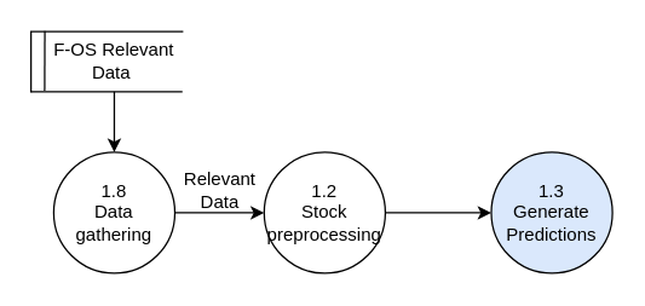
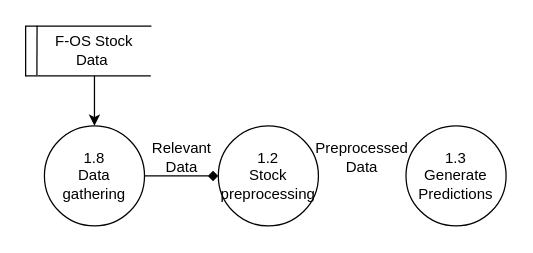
  <mxCell id="0" />
  <mxCell id="1" parent="0" />
- <mxCell id="2" value="1.3&lt;br&gt;Generate Predictions" style="ellipse;whiteSpace=wrap;html=1;aspect=fixed;fillColor=#dae8fc;" vertex="1" parent="1"><mxGeometry x="324" y="100" width="80" height="80" as="geometry" /></mxCell>
- <mxCell id="3" style="edgeStyle=orthogonalEdgeStyle;rounded=0;orthogonalLoop=1;jettySize=auto;html=1;entryX=0;entryY=0.5;entryDx=0;entryDy=0;" edge="1" parent="1" source="4" target="11"><mxGeometry relative="1" as="geometry" /></mxCell>
+ <mxCell id="2" value="1.3&lt;br&gt;Generate Predictions" style="ellipse;whiteSpace=wrap;html=1;aspect=fixed;" vertex="1" parent="1"><mxGeometry x="324" y="100" width="80" height="80" as="geometry" /></mxCell>
+ <mxCell id="3" style="edgeStyle=orthogonalEdgeStyle;rounded=0;orthogonalLoop=1;jettySize=auto;html=1;entryX=0;entryY=0.5;entryDx=0;entryDy=0;endArrow=diamond;" edge="1" parent="1" source="4" target="11"><mxGeometry relative="1" as="geometry" /></mxCell>
  <mxCell id="4" value="1.8&lt;br&gt;Data gathering" style="ellipse;whiteSpace=wrap;html=1;aspect=fixed;" vertex="1" parent="1"><mxGeometry x="35" y="100" width="80" height="80" as="geometry" /></mxCell>
  <mxCell id="5" value="" style="shape=partialRectangle;whiteSpace=wrap;html=1;bottom=0;right=0;fillColor=none;" vertex="1" parent="1"><mxGeometry x="20" y="20.32" width="100" height="39.68" as="geometry" /></mxCell>
  <mxCell id="6" value="" style="endArrow=none;html=1;rounded=0;exitX=0;exitY=1;exitDx=0;exitDy=0;entryX=1;entryY=1;entryDx=0;entryDy=0;" edge="1" parent="1" source="5" target="5"><mxGeometry width="50" height="50" relative="1" as="geometry"><mxPoint x="294" y="10.32" as="sourcePoint" /><mxPoint x="344" y="-39.68" as="targetPoint" /></mxGeometry></mxCell>
  <mxCell id="7" value="" style="endArrow=none;html=1;rounded=0;exitX=0.126;exitY=0.042;exitDx=0;exitDy=0;exitPerimeter=0;" edge="1" parent="1"><mxGeometry width="50" height="50" relative="1" as="geometry"><mxPoint x="29.12" y="20" as="sourcePoint" /><mxPoint x="29" y="59.32" as="targetPoint" /></mxGeometry></mxCell>
  <mxCell id="8" style="edgeStyle=orthogonalEdgeStyle;rounded=0;orthogonalLoop=1;jettySize=auto;html=1;exitX=0.5;exitY=1;exitDx=0;exitDy=0;entryX=0.5;entryY=0;entryDx=0;entryDy=0;" edge="1" parent="1" source="9" target="4"><mxGeometry relative="1" as="geometry" /></mxCell>
- <mxCell id="9" value="F-OS Relevant Data&amp;nbsp;" style="text;html=1;strokeColor=none;fillColor=none;align=center;verticalAlign=middle;whiteSpace=wrap;rounded=0;" vertex="1" parent="1"><mxGeometry x="30" y="20.32" width="90" height="39.68" as="geometry" /></mxCell>
- <mxCell id="10" style="edgeStyle=orthogonalEdgeStyle;rounded=0;orthogonalLoop=1;jettySize=auto;html=1;entryX=0;entryY=0.5;entryDx=0;entryDy=0;" edge="1" parent="1" source="11" target="2"><mxGeometry relative="1" as="geometry" /></mxCell>
+ <mxCell id="9" value="F-OS Stock Data&amp;nbsp;" style="text;html=1;strokeColor=none;fillColor=none;align=center;verticalAlign=middle;whiteSpace=wrap;rounded=0;" vertex="1" parent="1"><mxGeometry x="30" y="20.32" width="90" height="39.68" as="geometry" /></mxCell>
  <mxCell id="11" value="1.2&lt;br&gt;Stock preprocessing" style="ellipse;whiteSpace=wrap;html=1;aspect=fixed;" vertex="1" parent="1"><mxGeometry x="174" y="100" width="80" height="80" as="geometry" /></mxCell>
  <mxCell id="12" value="Relevant Data" style="text;html=1;strokeColor=none;fillColor=none;align=center;verticalAlign=middle;whiteSpace=wrap;rounded=0;" vertex="1" parent="1"><mxGeometry x="115" y="110" width="60" height="30" as="geometry" /></mxCell>
+ <mxCell id="13" value="Preprocessed Data" style="text;html=1;strokeColor=none;fillColor=none;align=center;verticalAlign=middle;whiteSpace=wrap;rounded=0;" vertex="1" parent="1"><mxGeometry x="259" y="110" width="60" height="30" as="geometry" /></mxCell>
